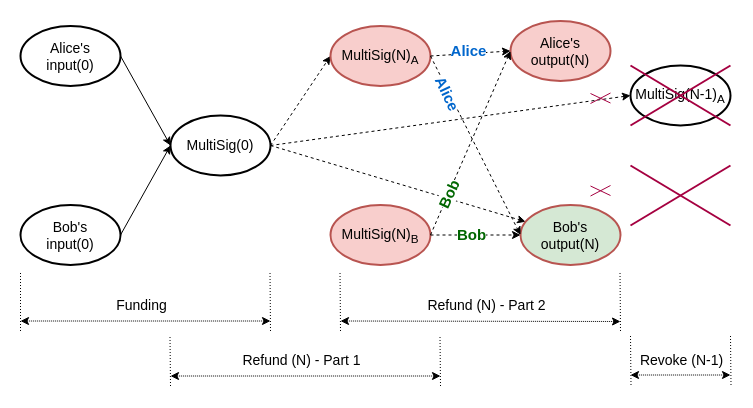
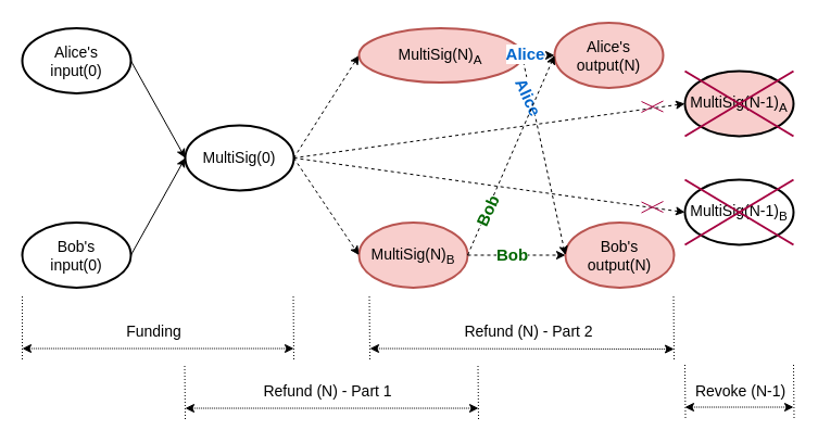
  <mxCell id="0" />
  <mxCell id="1" parent="0" />
  <mxCell id="2" value="MultiSig(0)" style="ellipse;whiteSpace=wrap;html=1;fontSize=14;strokeWidth=2;" parent="1" vertex="1"><mxGeometry x="170" y="115" width="100" height="60" as="geometry" /></mxCell>
  <mxCell id="3" value="Alice's &lt;br&gt;input(0)" style="ellipse;whiteSpace=wrap;html=1;fontSize=14;strokeWidth=2;direction=east;" parent="1" vertex="1"><mxGeometry x="20" y="25.5" width="100" height="60" as="geometry" /></mxCell>
  <mxCell id="4" value="Bob's&lt;br&gt;input(0)" style="ellipse;whiteSpace=wrap;html=1;fontSize=14;strokeWidth=2;" parent="1" vertex="1"><mxGeometry x="20" y="204.5" width="100" height="60" as="geometry" /></mxCell>
  <mxCell id="5" value="" style="endArrow=classic;html=1;fontSize=14;entryX=0;entryY=0.5;entryDx=0;entryDy=0;exitX=1;exitY=0.5;exitDx=0;exitDy=0;" parent="1" source="3" target="2" edge="1"><mxGeometry width="50" height="50" relative="1" as="geometry"><mxPoint x="140" y="75.5" as="sourcePoint" /><mxPoint x="70" y="245.5" as="targetPoint" /></mxGeometry></mxCell>
  <mxCell id="6" value="" style="endArrow=classic;html=1;fontSize=14;entryX=0;entryY=0.5;entryDx=0;entryDy=0;exitX=1;exitY=0.5;exitDx=0;exitDy=0;" parent="1" source="4" target="2" edge="1"><mxGeometry width="50" height="50" relative="1" as="geometry"><mxPoint x="146" y="184.52" as="sourcePoint" /><mxPoint x="194" y="263.5" as="targetPoint" /></mxGeometry></mxCell>
  <mxCell id="7" value="" style="endArrow=classic;html=1;fontSize=14;exitX=1;exitY=0.5;exitDx=0;exitDy=0;dashed=1;entryX=0;entryY=0.5;entryDx=0;entryDy=0;" parent="1" source="2" target="8" edge="1"><mxGeometry width="50" height="50" relative="1" as="geometry"><mxPoint x="405" y="135.52" as="sourcePoint" /><mxPoint x="450" y="135.5" as="targetPoint" /></mxGeometry></mxCell>
- <mxCell id="8" value="MultiSig(N)&lt;sub&gt;A&lt;/sub&gt;" style="ellipse;whiteSpace=wrap;html=1;fontSize=14;strokeWidth=2;fillColor=#f8cecc;strokeColor=#b85450;" parent="1" vertex="1"><mxGeometry x="330" y="25.5" width="100" height="60" as="geometry" /></mxCell>
+ <mxCell id="8" value="MultiSig(N)&lt;sub&gt;A&lt;/sub&gt;" style="ellipse;whiteSpace=wrap;html=1;fontSize=14;strokeWidth=2;fillColor=#f8cecc;strokeColor=#b85450;" parent="1" vertex="1"><mxGeometry x="330" y="25.5" width="150" height="50" as="geometry" /></mxCell>
  <mxCell id="9" value="MultiSig(N)&lt;sub&gt;B&lt;/sub&gt;" style="ellipse;whiteSpace=wrap;html=1;fontSize=14;strokeWidth=2;fillColor=#f8cecc;strokeColor=#b85450;" parent="1" vertex="1"><mxGeometry x="330" y="204.5" width="100" height="60" as="geometry" /></mxCell>
- <mxCell id="10" value="" style="endArrow=classic;html=1;fontSize=14;exitX=1;exitY=0.5;exitDx=0;exitDy=0;dashed=1;" parent="1" source="2" target="12" edge="1"><mxGeometry width="50" height="50" relative="1" as="geometry"><mxPoint x="280" y="234.5" as="sourcePoint" /><mxPoint x="350" y="114.5" as="targetPoint" /></mxGeometry></mxCell>
+ <mxCell id="10" value="" style="endArrow=classic;html=1;fontSize=14;exitX=1;exitY=0.5;exitDx=0;exitDy=0;dashed=1;entryX=0;entryY=0.5;entryDx=0;entryDy=0;" parent="1" source="2" target="9" edge="1"><mxGeometry width="50" height="50" relative="1" as="geometry"><mxPoint x="280" y="234.5" as="sourcePoint" /><mxPoint x="350" y="114.5" as="targetPoint" /></mxGeometry></mxCell>
  <mxCell id="11" value="Alice's &lt;br&gt;output(N)" style="ellipse;whiteSpace=wrap;html=1;fontSize=14;strokeWidth=2;fillColor=#f8cecc;strokeColor=#b85450;" parent="1" vertex="1"><mxGeometry x="510" y="20.5" width="100" height="60" as="geometry" /></mxCell>
- <mxCell id="12" value="Bob's&lt;br&gt;output(N)" style="ellipse;whiteSpace=wrap;html=1;fontSize=14;strokeWidth=2;fillColor=#d5e8d4;strokeColor=#b85450;" parent="1" vertex="1"><mxGeometry x="520" y="204.5" width="100" height="60" as="geometry" /></mxCell>
+ <mxCell id="12" value="Bob's&lt;br&gt;output(N)" style="ellipse;whiteSpace=wrap;html=1;fontSize=14;strokeWidth=2;fillColor=#f8cecc;strokeColor=#b85450;" parent="1" vertex="1"><mxGeometry x="520" y="204.5" width="100" height="60" as="geometry" /></mxCell>
  <mxCell id="13" value="" style="endArrow=classic;html=1;fontSize=14;exitX=1;exitY=0.5;exitDx=0;exitDy=0;dashed=1;entryX=0;entryY=0.5;entryDx=0;entryDy=0;" parent="1" source="8" target="12" edge="1"><mxGeometry width="50" height="50" relative="1" as="geometry"><mxPoint x="440" y="112.5" as="sourcePoint" /><mxPoint x="510" y="218.5" as="targetPoint" /></mxGeometry></mxCell>
  <mxCell id="14" value="Alice" style="text;html=1;resizable=0;points=[];align=center;verticalAlign=middle;labelBackgroundColor=#ffffff;fontSize=15;fontColor=#0066CC;fontStyle=1;rotation=65;" vertex="1" connectable="0" parent="13"><mxGeometry x="-0.594" y="-1" relative="1" as="geometry"><mxPoint as="offset" /></mxGeometry></mxCell>
  <mxCell id="15" value="" style="endArrow=classic;html=1;fontSize=14;exitX=1;exitY=0.5;exitDx=0;exitDy=0;dashed=1;entryX=0;entryY=0.5;entryDx=0;entryDy=0;" parent="1" source="9" target="12" edge="1"><mxGeometry width="50" height="50" relative="1" as="geometry"><mxPoint x="430" y="104.5" as="sourcePoint" /><mxPoint x="520" y="284.5" as="targetPoint" /></mxGeometry></mxCell>
  <mxCell id="16" value="Bob" style="text;html=1;resizable=0;points=[];align=center;verticalAlign=middle;labelBackgroundColor=#ffffff;fontSize=15;fontColor=#006600;fontStyle=1" vertex="1" connectable="0" parent="15"><mxGeometry x="-0.542" y="-1" relative="1" as="geometry"><mxPoint x="19.5" y="-2" as="offset" /></mxGeometry></mxCell>
  <mxCell id="17" value="" style="endArrow=classic;html=1;fontSize=14;exitX=1;exitY=0.5;exitDx=0;exitDy=0;dashed=1;entryX=0;entryY=0.5;entryDx=0;entryDy=0;" parent="1" source="8" target="11" edge="1"><mxGeometry width="50" height="50" relative="1" as="geometry"><mxPoint x="470" y="-4.5" as="sourcePoint" /><mxPoint x="560" y="-34.5" as="targetPoint" /></mxGeometry></mxCell>
  <mxCell id="18" value="Alice" style="text;html=1;resizable=0;points=[];align=center;verticalAlign=middle;labelBackgroundColor=#ffffff;fontSize=15;fontStyle=1;fontColor=#0066CC;" vertex="1" connectable="0" parent="17"><mxGeometry x="0.444" y="-1" relative="1" as="geometry"><mxPoint x="-20" y="-3" as="offset" /></mxGeometry></mxCell>
  <mxCell id="19" value="" style="endArrow=classic;html=1;fontSize=14;exitX=1;exitY=0.5;exitDx=0;exitDy=0;dashed=1;entryX=0;entryY=0.5;entryDx=0;entryDy=0;" parent="1" source="9" target="11" edge="1"><mxGeometry width="50" height="50" relative="1" as="geometry"><mxPoint x="430" y="65.5" as="sourcePoint" /><mxPoint x="520" y="245.5" as="targetPoint" /></mxGeometry></mxCell>
  <mxCell id="20" value="Bob" style="text;html=1;resizable=0;points=[];align=center;verticalAlign=middle;labelBackgroundColor=#ffffff;fontSize=15;fontColor=#006600;rotation=-65;fontStyle=1" vertex="1" connectable="0" parent="19"><mxGeometry x="-0.559" relative="1" as="geometry"><mxPoint as="offset" /></mxGeometry></mxCell>
  <mxCell id="21" value="" style="endArrow=none;html=1;dashed=1;fontSize=14;dashPattern=1 2;" parent="1" edge="1"><mxGeometry width="50" height="50" relative="1" as="geometry"><mxPoint x="20" y="330.5" as="sourcePoint" /><mxPoint x="20" y="270.5" as="targetPoint" /></mxGeometry></mxCell>
  <mxCell id="22" value="" style="endArrow=none;html=1;dashed=1;fontSize=14;dashPattern=1 2;" parent="1" edge="1"><mxGeometry width="50" height="50" relative="1" as="geometry"><mxPoint x="270" y="330.5" as="sourcePoint" /><mxPoint x="269.5" y="270.5" as="targetPoint" /></mxGeometry></mxCell>
  <mxCell id="23" value="" style="endArrow=none;html=1;dashed=1;fontSize=14;dashPattern=1 2;" parent="1" edge="1"><mxGeometry width="50" height="50" relative="1" as="geometry"><mxPoint x="170" y="385.5" as="sourcePoint" /><mxPoint x="169.5" y="335.5" as="targetPoint" /></mxGeometry></mxCell>
  <mxCell id="24" value="" style="endArrow=none;html=1;dashed=1;fontSize=14;dashPattern=1 2;" parent="1" edge="1"><mxGeometry width="50" height="50" relative="1" as="geometry"><mxPoint x="620" y="330.5" as="sourcePoint" /><mxPoint x="619.5" y="270.5" as="targetPoint" /></mxGeometry></mxCell>
  <mxCell id="25" value="" style="endArrow=classic;startArrow=classic;html=1;dashed=1;fontSize=14;dashPattern=1 1;" parent="1" edge="1"><mxGeometry width="50" height="50" relative="1" as="geometry"><mxPoint x="20" y="320.5" as="sourcePoint" /><mxPoint x="270" y="320.5" as="targetPoint" /></mxGeometry></mxCell>
  <mxCell id="26" value="Funding" style="text;html=1;resizable=0;points=[];align=center;verticalAlign=middle;labelBackgroundColor=#ffffff;fontSize=14;" parent="25" vertex="1" connectable="0"><mxGeometry x="-0.256" y="-4" relative="1" as="geometry"><mxPoint x="27" y="-20" as="offset" /></mxGeometry></mxCell>
  <mxCell id="27" value="" style="endArrow=none;html=1;dashed=1;fontSize=14;dashPattern=1 2;" parent="1" edge="1"><mxGeometry width="50" height="50" relative="1" as="geometry"><mxPoint x="440" y="385.5" as="sourcePoint" /><mxPoint x="439.5" y="335.5" as="targetPoint" /></mxGeometry></mxCell>
  <mxCell id="28" value="" style="endArrow=none;html=1;dashed=1;fontSize=14;dashPattern=1 2;" parent="1" edge="1"><mxGeometry width="50" height="50" relative="1" as="geometry"><mxPoint x="340" y="330.5" as="sourcePoint" /><mxPoint x="339.5" y="270.5" as="targetPoint" /></mxGeometry></mxCell>
  <mxCell id="29" value="" style="endArrow=classic;startArrow=classic;html=1;dashed=1;fontSize=14;dashPattern=1 1;" parent="1" edge="1"><mxGeometry width="50" height="50" relative="1" as="geometry"><mxPoint x="170" y="375.5" as="sourcePoint" /><mxPoint x="440" y="375.5" as="targetPoint" /></mxGeometry></mxCell>
  <mxCell id="30" value="Refund (N) - Part 1" style="text;html=1;resizable=0;points=[];align=center;verticalAlign=middle;labelBackgroundColor=#ffffff;fontSize=14;" parent="29" vertex="1" connectable="0"><mxGeometry x="-0.326" y="2" relative="1" as="geometry"><mxPoint x="39" y="-14" as="offset" /></mxGeometry></mxCell>
  <mxCell id="31" value="" style="endArrow=classic;startArrow=classic;html=1;dashed=1;fontSize=14;dashPattern=1 1;" parent="1" edge="1"><mxGeometry width="50" height="50" relative="1" as="geometry"><mxPoint x="340" y="320.5" as="sourcePoint" /><mxPoint x="620" y="321" as="targetPoint" /></mxGeometry></mxCell>
  <mxCell id="32" value="Refund (N) - Part 2" style="text;html=1;resizable=0;points=[];align=center;verticalAlign=middle;labelBackgroundColor=#ffffff;fontSize=14;" parent="31" vertex="1" connectable="0"><mxGeometry x="-0.29" y="-3" relative="1" as="geometry"><mxPoint x="47" y="-19" as="offset" /></mxGeometry></mxCell>
- <mxCell id="33" value="MultiSig(N-1)&lt;sub&gt;A&lt;/sub&gt;" style="ellipse;whiteSpace=wrap;html=1;fontSize=14;strokeWidth=2;" parent="1" vertex="1"><mxGeometry x="630" y="65" width="100" height="60" as="geometry" /></mxCell>
+ <mxCell id="33" value="MultiSig(N-1)&lt;sub&gt;A&lt;/sub&gt;" style="ellipse;whiteSpace=wrap;html=1;fontSize=14;strokeWidth=2;fillColor=#f8cecc;" parent="1" vertex="1"><mxGeometry x="630" y="65" width="100" height="60" as="geometry" /></mxCell>
+ <mxCell id="34" value="MultiSig(N-1)&lt;sub&gt;B&lt;/sub&gt;" style="ellipse;whiteSpace=wrap;html=1;fontSize=14;strokeWidth=2;" parent="1" vertex="1"><mxGeometry x="630" y="165" width="100" height="60" as="geometry" /></mxCell>
  <mxCell id="35" value="" style="endArrow=none;html=1;dashed=1;fontSize=14;dashPattern=1 2;" parent="1" edge="1"><mxGeometry width="50" height="50" relative="1" as="geometry"><mxPoint x="630.5" y="384.5" as="sourcePoint" /><mxPoint x="630" y="334.5" as="targetPoint" /></mxGeometry></mxCell>
  <mxCell id="36" value="" style="endArrow=none;html=1;dashed=1;fontSize=14;dashPattern=1 2;" parent="1" edge="1"><mxGeometry width="50" height="50" relative="1" as="geometry"><mxPoint x="730.5" y="384.5" as="sourcePoint" /><mxPoint x="730" y="334.5" as="targetPoint" /></mxGeometry></mxCell>
  <mxCell id="37" value="" style="endArrow=classic;startArrow=classic;html=1;dashed=1;fontSize=14;dashPattern=1 1;" parent="1" edge="1"><mxGeometry width="50" height="50" relative="1" as="geometry"><mxPoint x="630" y="374.5" as="sourcePoint" /><mxPoint x="730" y="374.5" as="targetPoint" /></mxGeometry></mxCell>
  <mxCell id="38" value="Revoke (N-1)" style="text;html=1;resizable=0;points=[];align=center;verticalAlign=middle;labelBackgroundColor=#ffffff;fontSize=14;" parent="37" vertex="1" connectable="0"><mxGeometry x="-0.326" y="2" relative="1" as="geometry"><mxPoint x="16.5" y="-13" as="offset" /></mxGeometry></mxCell>
  <mxCell id="39" value="" style="group" parent="1" vertex="1" connectable="0"><mxGeometry x="630" y="165" width="100" height="60" as="geometry" /></mxCell>
  <mxCell id="40" value="" style="endArrow=none;html=1;fillColor=#d80073;strokeColor=#A50040;strokeWidth=2;" parent="39" edge="1"><mxGeometry width="50" height="50" relative="1" as="geometry"><mxPoint y="60" as="sourcePoint" /><mxPoint x="100" as="targetPoint" /></mxGeometry></mxCell>
  <mxCell id="41" value="" style="endArrow=none;html=1;fillColor=#d80073;strokeColor=#A50040;strokeWidth=2;" parent="39" edge="1"><mxGeometry width="50" height="50" relative="1" as="geometry"><mxPoint as="sourcePoint" /><mxPoint x="100" y="60" as="targetPoint" /></mxGeometry></mxCell>
  <mxCell id="42" value="" style="group" parent="1" vertex="1" connectable="0"><mxGeometry x="630" y="65" width="100" height="60" as="geometry" /></mxCell>
  <mxCell id="43" value="" style="endArrow=none;html=1;fillColor=#d80073;strokeColor=#A50040;strokeWidth=2;" parent="42" edge="1"><mxGeometry width="50" height="50" relative="1" as="geometry"><mxPoint y="60" as="sourcePoint" /><mxPoint x="100" as="targetPoint" /></mxGeometry></mxCell>
  <mxCell id="44" value="" style="endArrow=none;html=1;fillColor=#d80073;strokeColor=#A50040;strokeWidth=2;" parent="42" edge="1"><mxGeometry width="50" height="50" relative="1" as="geometry"><mxPoint as="sourcePoint" /><mxPoint x="100" y="60" as="targetPoint" /></mxGeometry></mxCell>
  <mxCell id="45" value="" style="endArrow=classic;html=1;fontSize=14;dashed=1;entryX=0;entryY=0.5;entryDx=0;entryDy=0;" parent="1" target="33" edge="1"><mxGeometry width="50" height="50" relative="1" as="geometry"><mxPoint x="270" y="145" as="sourcePoint" /><mxPoint x="370" y="85.5" as="targetPoint" /></mxGeometry></mxCell>
+ <mxCell id="46" value="" style="endArrow=classic;html=1;fontSize=14;exitX=1;exitY=0.5;exitDx=0;exitDy=0;dashed=1;entryX=0;entryY=0.5;entryDx=0;entryDy=0;" parent="1" source="2" target="34" edge="1"><mxGeometry width="50" height="50" relative="1" as="geometry"><mxPoint x="310" y="175" as="sourcePoint" /><mxPoint x="370" y="85.5" as="targetPoint" /></mxGeometry></mxCell>
  <mxCell id="47" value="" style="group" parent="1" vertex="1" connectable="0"><mxGeometry x="590" y="92.5" width="20" height="10.5" as="geometry" /></mxCell>
  <mxCell id="48" value="" style="endArrow=none;html=1;strokeWidth=1;fillColor=#d80073;strokeColor=#A50040;" parent="47" edge="1"><mxGeometry width="50" height="50" relative="1" as="geometry"><mxPoint y="10.5" as="sourcePoint" /><mxPoint x="20" as="targetPoint" /></mxGeometry></mxCell>
  <mxCell id="49" value="" style="endArrow=none;html=1;strokeWidth=1;fillColor=#d80073;strokeColor=#A50040;" parent="47" edge="1"><mxGeometry width="50" height="50" relative="1" as="geometry"><mxPoint y="0.5" as="sourcePoint" /><mxPoint x="20" y="10" as="targetPoint" /></mxGeometry></mxCell>
  <mxCell id="50" value="" style="group" parent="1" vertex="1" connectable="0"><mxGeometry x="590" y="185" width="20" height="10.5" as="geometry" /></mxCell>
  <mxCell id="51" value="" style="endArrow=none;html=1;strokeWidth=1;fillColor=#d80073;strokeColor=#A50040;" parent="50" edge="1"><mxGeometry width="50" height="50" relative="1" as="geometry"><mxPoint y="10.5" as="sourcePoint" /><mxPoint x="20" as="targetPoint" /></mxGeometry></mxCell>
  <mxCell id="52" value="" style="endArrow=none;html=1;strokeWidth=1;fillColor=#d80073;strokeColor=#A50040;" parent="50" edge="1"><mxGeometry width="50" height="50" relative="1" as="geometry"><mxPoint y="0.5" as="sourcePoint" /><mxPoint x="20" y="10" as="targetPoint" /></mxGeometry></mxCell>
